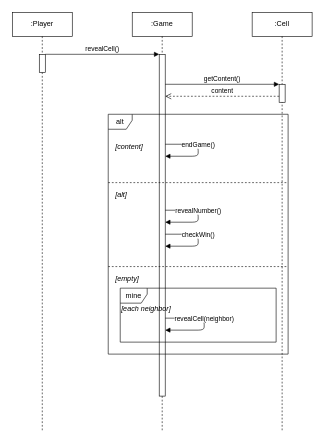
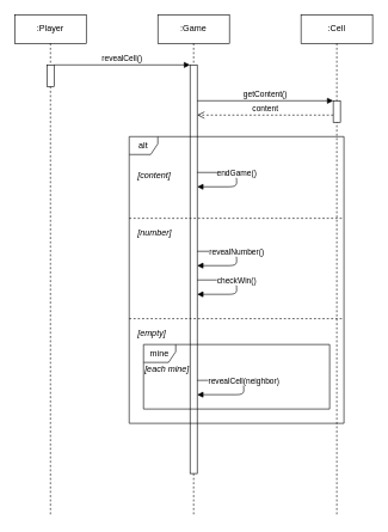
  <mxCell id="0" />
  <mxCell id="1" parent="0" />
  <mxCell id="2" value=":Player" style="shape=umlLifeline;perimeter=lifelinePerimeter;whiteSpace=wrap;html=1;container=1;collapsible=0;recursiveResize=0;outlineConnect=0;" parent="1" vertex="1"><mxGeometry x="20" y="20" width="100" height="700" as="geometry" /></mxCell>
  <mxCell id="3" value="" style="html=1;points=[];perimeter=orthogonalPerimeter;" parent="2" vertex="1"><mxGeometry x="45" y="70" width="10" height="30" as="geometry" /></mxCell>
  <mxCell id="4" value=":Game" style="shape=umlLifeline;perimeter=lifelinePerimeter;whiteSpace=wrap;html=1;container=1;collapsible=0;recursiveResize=0;outlineConnect=0;" parent="1" vertex="1"><mxGeometry x="220" y="20" width="100" height="700" as="geometry" /></mxCell>
  <mxCell id="5" value="" style="html=1;points=[];perimeter=orthogonalPerimeter;" parent="4" vertex="1"><mxGeometry x="45" y="70" width="10" height="570" as="geometry" /></mxCell>
  <mxCell id="6" value=":Cell" style="shape=umlLifeline;perimeter=lifelinePerimeter;whiteSpace=wrap;html=1;container=1;collapsible=0;recursiveResize=0;outlineConnect=0;" parent="1" vertex="1"><mxGeometry x="420" y="20" width="100" height="700" as="geometry" /></mxCell>
  <mxCell id="7" value="" style="html=1;points=[];perimeter=orthogonalPerimeter;" parent="6" vertex="1"><mxGeometry x="45" y="120" width="10" height="30" as="geometry" /></mxCell>
  <mxCell id="8" value="revealCell()" style="html=1;verticalAlign=bottom;endArrow=block;endFill=1;" parent="1" edge="1"><mxGeometry width="80" relative="1" as="geometry"><mxPoint x="75" y="90" as="sourcePoint" /><mxPoint x="265" y="90" as="targetPoint" /></mxGeometry></mxCell>
  <mxCell id="9" value="getContent()" style="html=1;verticalAlign=bottom;endArrow=block;endFill=1;" parent="1" edge="1"><mxGeometry width="80" relative="1" as="geometry"><mxPoint x="275" y="140" as="sourcePoint" /><mxPoint x="465" y="140" as="targetPoint" /></mxGeometry></mxCell>
  <mxCell id="10" value="content" style="html=1;verticalAlign=bottom;endArrow=open;dashed=1;endSize=8;" parent="1" edge="1"><mxGeometry relative="1" as="geometry"><mxPoint x="465" y="160" as="sourcePoint" /><mxPoint x="275" y="160" as="targetPoint" /></mxGeometry></mxCell>
  <mxCell id="11" value="alt" style="shape=umlFrame;whiteSpace=wrap;html=1;width=40;height=25;" parent="1" vertex="1"><mxGeometry x="180" y="190" width="300" height="400" as="geometry" /></mxCell>
  <mxCell id="12" value="[content]" style="text;html=1;align=left;verticalAlign=top;fontStyle=2;" parent="1" vertex="1"><mxGeometry x="190" y="230" width="80" height="20" as="geometry" /></mxCell>
  <mxCell id="13" value="endGame()" style="html=1;verticalAlign=bottom;endArrow=block;endFill=1;" parent="1" edge="1"><mxGeometry width="80" relative="1" as="geometry"><mxPoint x="275" y="240" as="sourcePoint" /><mxPoint x="275" y="260" as="targetPoint" /><Array as="points"><mxPoint x="330" y="240" /><mxPoint x="330" y="260" /></Array></mxGeometry></mxCell>
  <mxCell id="14" value="" style="line;strokeWidth=1;dashed=1;" parent="1" vertex="1"><mxGeometry x="180" y="300" width="300" height="8" as="geometry" /></mxCell>
- <mxCell id="15" value="[alt]" style="text;html=1;align=left;verticalAlign=top;fontStyle=2;" parent="1" vertex="1"><mxGeometry x="190" y="310" width="80" height="20" as="geometry" /></mxCell>
+ <mxCell id="15" value="[number]" style="text;html=1;align=left;verticalAlign=top;fontStyle=2;" parent="1" vertex="1"><mxGeometry x="190" y="310" width="80" height="20" as="geometry" /></mxCell>
  <mxCell id="16" value="revealNumber()" style="html=1;verticalAlign=bottom;endArrow=block;endFill=1;" parent="1" edge="1"><mxGeometry width="80" relative="1" as="geometry"><mxPoint x="275" y="350" as="sourcePoint" /><mxPoint x="275" y="370" as="targetPoint" /><Array as="points"><mxPoint x="330" y="350" /><mxPoint x="330" y="370" /></Array></mxGeometry></mxCell>
  <mxCell id="17" value="checkWin()" style="html=1;verticalAlign=bottom;endArrow=block;endFill=1;" parent="1" edge="1"><mxGeometry width="80" relative="1" as="geometry"><mxPoint x="275" y="390" as="sourcePoint" /><mxPoint x="275" y="410" as="targetPoint" /><Array as="points"><mxPoint x="330" y="390" /><mxPoint x="330" y="410" /></Array></mxGeometry></mxCell>
  <mxCell id="18" value="" style="line;strokeWidth=1;dashed=1;" parent="1" vertex="1"><mxGeometry x="180" y="440" width="300" height="8" as="geometry" /></mxCell>
  <mxCell id="19" value="[empty]" style="text;html=1;align=left;verticalAlign=top;fontStyle=2;" parent="1" vertex="1"><mxGeometry x="190" y="450" width="80" height="20" as="geometry" /></mxCell>
  <mxCell id="20" value="mine" style="shape=umlFrame;whiteSpace=wrap;html=1;width=45;height=25;" parent="1" vertex="1"><mxGeometry x="200" y="480" width="260" height="90" as="geometry" /></mxCell>
- <mxCell id="21" value="[each neighbor]" style="text;html=1;align=left;verticalAlign=top;fontStyle=2;" parent="1" vertex="1"><mxGeometry x="200" y="500" width="120" height="20" as="geometry" /></mxCell>
+ <mxCell id="21" value="[each mine]" style="text;html=1;align=left;verticalAlign=top;fontStyle=2;" parent="1" vertex="1"><mxGeometry x="200" y="500" width="120" height="20" as="geometry" /></mxCell>
  <mxCell id="22" value="revealCell(neighbor)" style="html=1;verticalAlign=bottom;endArrow=block;endFill=1;" parent="1" edge="1"><mxGeometry width="80" relative="1" as="geometry"><mxPoint x="275" y="530" as="sourcePoint" /><mxPoint x="275" y="550" as="targetPoint" /><Array as="points"><mxPoint x="340" y="530" /><mxPoint x="340" y="550" /></Array></mxGeometry></mxCell>
